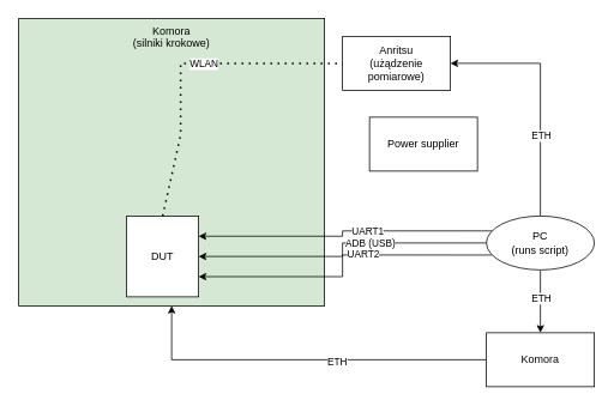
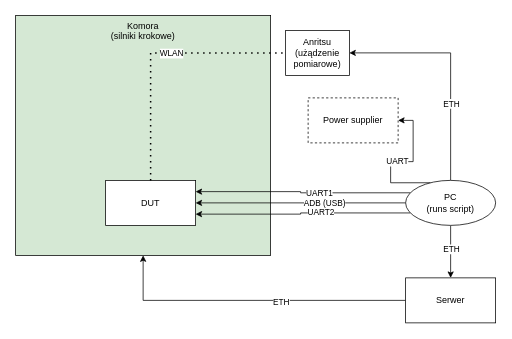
  <mxCell id="0" />
  <mxCell id="1" parent="0" />
  <mxCell id="2" style="edgeStyle=orthogonalEdgeStyle;rounded=0;orthogonalLoop=1;jettySize=auto;html=1;exitX=0;exitY=0.5;exitDx=0;exitDy=0;entryX=0.5;entryY=1;entryDx=0;entryDy=0;" edge="1" parent="1" source="4" target="5"><mxGeometry relative="1" as="geometry" /></mxCell>
  <mxCell id="3" value="ETH" style="edgeLabel;html=1;align=center;verticalAlign=middle;resizable=0;points=[];" vertex="1" connectable="0" parent="2"><mxGeometry x="-0.187" y="1" relative="1" as="geometry"><mxPoint as="offset" /></mxGeometry></mxCell>
- <mxCell id="4" value="Komora" style="rounded=0;whiteSpace=wrap;html=1;" vertex="1" parent="1"><mxGeometry x="540" y="370" width="120" height="60" as="geometry" /></mxCell>
+ <mxCell id="4" value="Serwer" style="rounded=0;whiteSpace=wrap;html=1;" vertex="1" parent="1"><mxGeometry x="540" y="370" width="120" height="60" as="geometry" /></mxCell>
  <mxCell id="5" value="Komora&lt;br&gt;(silniki krokowe)" style="rounded=0;whiteSpace=wrap;html=1;horizontal=1;verticalAlign=top;fillColor=#d5e8d4;" vertex="1" parent="1"><mxGeometry x="20" y="20" width="340" height="320" as="geometry" /></mxCell>
- <mxCell id="6" value="Anritsu&lt;br&gt;(użądzenie pomiarowe)" style="rounded=0;whiteSpace=wrap;html=1;" vertex="1" parent="1"><mxGeometry x="380" y="40" width="120" height="60" as="geometry" /></mxCell>
- <mxCell id="7" value="DUT" style="rounded=0;whiteSpace=wrap;html=1;" vertex="1" parent="1"><mxGeometry x="140" y="240" width="80" height="90" as="geometry" /></mxCell>
+ <mxCell id="6" value="Anritsu&lt;br&gt;(użądzenie pomiarowe)" style="rounded=0;whiteSpace=wrap;html=1;" vertex="1" parent="1"><mxGeometry x="380" y="40" width="85" height="60" as="geometry" /></mxCell>
+ <mxCell id="7" value="DUT" style="rounded=0;whiteSpace=wrap;html=1;" vertex="1" parent="1"><mxGeometry x="140" y="240" width="120" height="60" as="geometry" /></mxCell>
  <mxCell id="8" style="edgeStyle=orthogonalEdgeStyle;rounded=0;orthogonalLoop=1;jettySize=auto;html=1;exitX=0;exitY=0.25;exitDx=0;exitDy=0;entryX=1;entryY=0.25;entryDx=0;entryDy=0;" edge="1" parent="1" source="20" target="7"><mxGeometry relative="1" as="geometry" /></mxCell>
  <mxCell id="9" value="UART1" style="edgeLabel;html=1;align=center;verticalAlign=middle;resizable=0;points=[];" vertex="1" connectable="0" parent="8"><mxGeometry x="-0.211" relative="1" as="geometry"><mxPoint x="-8" as="offset" /></mxGeometry></mxCell>
  <mxCell id="10" style="edgeStyle=orthogonalEdgeStyle;rounded=0;orthogonalLoop=1;jettySize=auto;html=1;exitX=0;exitY=0.75;exitDx=0;exitDy=0;entryX=1;entryY=0.75;entryDx=0;entryDy=0;" edge="1" parent="1" source="20" target="7"><mxGeometry relative="1" as="geometry" /></mxCell>
  <mxCell id="11" value="UART2" style="edgeLabel;html=1;align=center;verticalAlign=middle;resizable=0;points=[];" vertex="1" connectable="0" parent="10"><mxGeometry x="-0.227" y="-1" relative="1" as="geometry"><mxPoint x="-9" as="offset" /></mxGeometry></mxCell>
  <mxCell id="12" style="edgeStyle=orthogonalEdgeStyle;rounded=0;orthogonalLoop=1;jettySize=auto;html=1;exitX=0;exitY=0.5;exitDx=0;exitDy=0;" edge="1" parent="1" source="20" target="7"><mxGeometry relative="1" as="geometry" /></mxCell>
  <mxCell id="13" value="ADB (USB)" style="edgeLabel;html=1;align=center;verticalAlign=middle;resizable=0;points=[];" vertex="1" connectable="0" parent="12"><mxGeometry x="-0.215" relative="1" as="geometry"><mxPoint x="1" as="offset" /></mxGeometry></mxCell>
  <mxCell id="14" style="edgeStyle=orthogonalEdgeStyle;rounded=0;orthogonalLoop=1;jettySize=auto;html=1;exitX=0.5;exitY=1;exitDx=0;exitDy=0;" edge="1" parent="1" source="20" target="4"><mxGeometry relative="1" as="geometry" /></mxCell>
  <mxCell id="15" value="ETH" style="edgeLabel;html=1;align=center;verticalAlign=middle;resizable=0;points=[];" vertex="1" connectable="0" parent="14"><mxGeometry x="-0.105" relative="1" as="geometry"><mxPoint as="offset" /></mxGeometry></mxCell>
  <mxCell id="16" style="edgeStyle=orthogonalEdgeStyle;rounded=0;orthogonalLoop=1;jettySize=auto;html=1;exitX=0.5;exitY=0;exitDx=0;exitDy=0;entryX=1;entryY=0.5;entryDx=0;entryDy=0;" edge="1" parent="1" source="20" target="6"><mxGeometry relative="1" as="geometry" /></mxCell>
  <mxCell id="17" value="ETH" style="edgeLabel;html=1;align=center;verticalAlign=middle;resizable=0;points=[];" vertex="1" connectable="0" parent="16"><mxGeometry x="-0.223" y="-2" relative="1" as="geometry"><mxPoint x="-2" y="15" as="offset" /></mxGeometry></mxCell>
+ <mxCell id="18" style="edgeStyle=orthogonalEdgeStyle;rounded=0;orthogonalLoop=1;jettySize=auto;html=1;exitX=0.25;exitY=0;exitDx=0;exitDy=0;entryX=1;entryY=0.5;entryDx=0;entryDy=0;" edge="1" parent="1" source="20" target="23"><mxGeometry relative="1" as="geometry" /></mxCell>
+ <mxCell id="19" value="UART" style="edgeLabel;html=1;align=center;verticalAlign=middle;resizable=0;points=[];" vertex="1" connectable="0" parent="18"><mxGeometry x="-0.033" y="1" relative="1" as="geometry"><mxPoint as="offset" /></mxGeometry></mxCell>
  <mxCell id="20" value="PC&lt;br&gt;(runs script)" style="ellipse;whiteSpace=wrap;html=1;" vertex="1" parent="1"><mxGeometry x="540" y="240" width="120" height="60" as="geometry" /></mxCell>
  <mxCell id="21" value="" style="endArrow=none;dashed=1;html=1;dashPattern=1 3;strokeWidth=2;rounded=0;entryX=0;entryY=0.5;entryDx=0;entryDy=0;exitX=0.5;exitY=0;exitDx=0;exitDy=0;" edge="1" parent="1" source="7" target="6"><mxGeometry width="50" height="50" relative="1" as="geometry"><mxPoint x="150" y="200" as="sourcePoint" /><mxPoint x="200" y="150" as="targetPoint" /><Array as="points"><mxPoint x="200" y="150" /><mxPoint x="200" y="70" /></Array></mxGeometry></mxCell>
  <mxCell id="22" value="&lt;font color=&quot;#000000&quot;&gt;WLAN&lt;/font&gt;" style="edgeLabel;html=1;align=center;verticalAlign=middle;resizable=0;points=[];fontColor=#FF0000;" vertex="1" connectable="0" parent="21"><mxGeometry x="0.127" relative="1" as="geometry"><mxPoint as="offset" /></mxGeometry></mxCell>
- <mxCell id="23" value="Power supplier" style="rounded=0;whiteSpace=wrap;html=1;" vertex="1" parent="1"><mxGeometry x="410" y="130" width="120" height="60" as="geometry" /></mxCell>
+ <mxCell id="23" value="Power supplier" style="rounded=0;whiteSpace=wrap;html=1;dashed=1;" vertex="1" parent="1"><mxGeometry x="410" y="130" width="120" height="60" as="geometry" /></mxCell>
